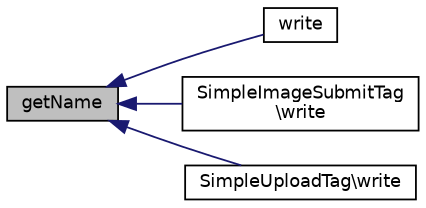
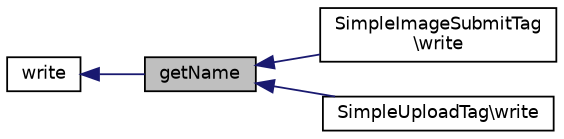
  digraph {
    rankdir=LR
    node [color=black fillcolor=white fontname=Helvetica fontsize=10 shape=record style=filled]
    edge [color=midnightblue dir=back fontname=Helvetica fontsize=10 labelfontname=Helvetica labelfontsize=10 style=solid]
    n1 [fillcolor=grey75 fontcolor=black height=0.2 label=getName width=0.4]
    n2 [height=0.2 label=write width=0.4]
    n3 [height=0.2 label="SimpleImageSubmitTag\l\\write" width=0.4]
    n4 [height=0.2 label="SimpleUploadTag\\write" width=0.4]
-   n1 -> n2
+   n2 -> n1
    n1 -> n3
    n1 -> n4
  }
